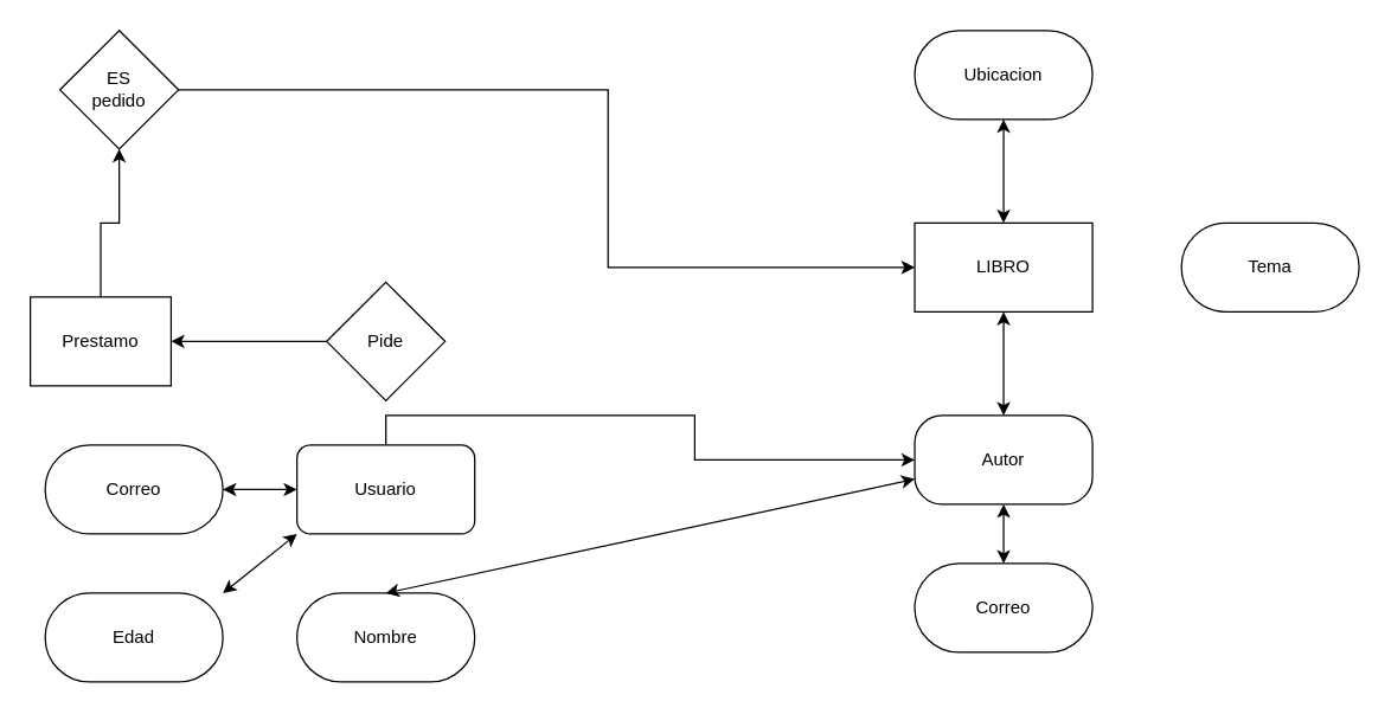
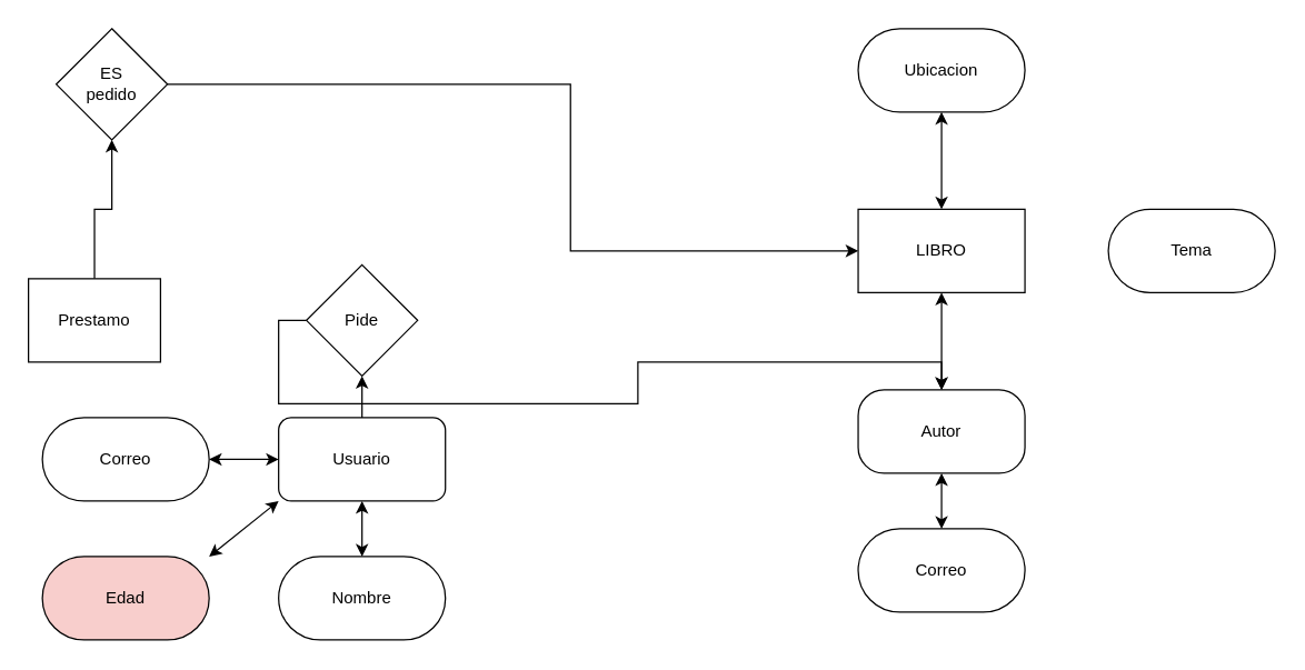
  <mxCell id="0" />
  <mxCell id="1" parent="0" />
  <mxCell id="2" value="LIBRO" style="rounded=1;whiteSpace=wrap;html=1;arcSize=0;" vertex="1" parent="1"><mxGeometry x="617" y="150" width="120" height="60" as="geometry" /></mxCell>
  <mxCell id="3" value="Ubicacion" style="rounded=1;whiteSpace=wrap;html=1;arcSize=50;" vertex="1" parent="1"><mxGeometry x="617" width="120" height="60" as="geometry" y="20" /></mxCell>
  <mxCell id="4" value="Autor" style="rounded=1;whiteSpace=wrap;html=1;arcSize=31;" vertex="1" parent="1"><mxGeometry x="617" y="280" width="120" height="60" as="geometry" /></mxCell>
  <mxCell id="5" value="Tema" style="rounded=1;whiteSpace=wrap;html=1;arcSize=50;" vertex="1" parent="1"><mxGeometry x="797" y="150" width="120" height="60" as="geometry" /></mxCell>
  <mxCell id="6" value="" style="endArrow=classic;startArrow=classic;html=1;rounded=0;exitX=0.5;exitY=0;exitDx=0;exitDy=0;entryX=0.5;entryY=1;entryDx=0;entryDy=0;" edge="1" parent="1" source="4" target="2"><mxGeometry width="50" height="50" relative="1" as="geometry"><mxPoint x="727" y="210" as="sourcePoint" /><mxPoint x="777" y="160" as="targetPoint" /><Array as="points" /></mxGeometry></mxCell>
  <mxCell id="7" value="" style="endArrow=classic;startArrow=classic;html=1;rounded=0;entryX=0.5;entryY=1;entryDx=0;entryDy=0;exitX=0.5;exitY=0;exitDx=0;exitDy=0;" edge="1" parent="1" source="2" target="3"><mxGeometry width="50" height="50" relative="1" as="geometry"><mxPoint x="727" y="210" as="sourcePoint" /><mxPoint x="777" y="160" as="targetPoint" /></mxGeometry></mxCell>
  <mxCell id="8" value="Correo" style="rounded=1;whiteSpace=wrap;html=1;arcSize=50;" vertex="1" parent="1"><mxGeometry x="617" y="380" width="120" height="60" as="geometry" /></mxCell>
  <mxCell id="9" value="" style="endArrow=classic;startArrow=classic;html=1;rounded=0;exitX=0.5;exitY=0;exitDx=0;exitDy=0;entryX=0.5;entryY=1;entryDx=0;entryDy=0;" edge="1" parent="1" source="8" target="4"><mxGeometry width="50" height="50" relative="1" as="geometry"><mxPoint x="727" y="200" as="sourcePoint" /><mxPoint x="777" y="150" as="targetPoint" /></mxGeometry></mxCell>
- <mxCell id="10" style="edgeStyle=orthogonalEdgeStyle;rounded=0;orthogonalLoop=1;jettySize=auto;html=1;exitX=0.5;exitY=0;exitDx=0;exitDy=0;" edge="1" parent="1" source="11" target="4"><mxGeometry relative="1" as="geometry" /></mxCell>
+ <mxCell id="10" style="edgeStyle=orthogonalEdgeStyle;rounded=0;orthogonalLoop=1;jettySize=auto;html=1;exitX=0.5;exitY=0;exitDx=0;exitDy=0;entryX=0.5;entryY=1;entryDx=0;entryDy=0;" edge="1" parent="1" source="11" target="20"><mxGeometry relative="1" as="geometry" /></mxCell>
  <mxCell id="11" value="Usuario" style="rounded=1;whiteSpace=wrap;html=1;" vertex="1" parent="1"><mxGeometry x="200" y="300" width="120" height="60" as="geometry" /></mxCell>
  <mxCell id="12" value="Nombre" style="rounded=1;whiteSpace=wrap;html=1;arcSize=50;" vertex="1" parent="1"><mxGeometry x="200" y="400" width="120" height="60" as="geometry" /></mxCell>
  <mxCell id="13" value="Correo" style="rounded=1;whiteSpace=wrap;html=1;arcSize=50;" vertex="1" parent="1"><mxGeometry x="30" y="300" width="120" height="60" as="geometry" /></mxCell>
- <mxCell id="14" value="Edad" style="rounded=1;whiteSpace=wrap;html=1;arcSize=50;" vertex="1" parent="1"><mxGeometry x="30" y="400" width="120" height="60" as="geometry" /></mxCell>
+ <mxCell id="14" value="Edad" style="rounded=1;whiteSpace=wrap;html=1;arcSize=50;fillColor=#f8cecc;" vertex="1" parent="1"><mxGeometry x="30" y="400" width="120" height="60" as="geometry" /></mxCell>
  <mxCell id="15" value="" style="endArrow=classic;startArrow=classic;html=1;rounded=0;entryX=0;entryY=1;entryDx=0;entryDy=0;exitX=1;exitY=0;exitDx=0;exitDy=0;" edge="1" parent="1" source="14" target="11"><mxGeometry width="50" height="50" relative="1" as="geometry"><mxPoint x="550" y="450" as="sourcePoint" /><mxPoint x="600" y="400" as="targetPoint" /></mxGeometry></mxCell>
- <mxCell id="16" value="" style="endArrow=classic;startArrow=classic;html=1;rounded=0;exitX=0.5;exitY=0;exitDx=0;exitDy=0;" edge="1" parent="1" source="12" target="4"><mxGeometry width="50" height="50" relative="1" as="geometry"><mxPoint x="550" y="450" as="sourcePoint" /><mxPoint x="600" y="400" as="targetPoint" /></mxGeometry></mxCell>
+ <mxCell id="16" value="" style="endArrow=classic;startArrow=classic;html=1;rounded=0;exitX=0.5;exitY=0;exitDx=0;exitDy=0;entryX=0.5;entryY=1;entryDx=0;entryDy=0;" edge="1" parent="1" source="12" target="11"><mxGeometry width="50" height="50" relative="1" as="geometry"><mxPoint x="550" y="450" as="sourcePoint" /><mxPoint x="600" y="400" as="targetPoint" /></mxGeometry></mxCell>
  <mxCell id="17" value="" style="endArrow=classic;startArrow=classic;html=1;rounded=0;exitX=1;exitY=0.5;exitDx=0;exitDy=0;" edge="1" parent="1" source="13" target="11"><mxGeometry width="50" height="50" relative="1" as="geometry"><mxPoint x="550" y="450" as="sourcePoint" /><mxPoint x="600" y="400" as="targetPoint" /></mxGeometry></mxCell>
  <mxCell id="18" value="ES&lt;br&gt;pedido" style="rhombus;whiteSpace=wrap;html=1;" vertex="1" parent="1"><mxGeometry x="40" width="80" height="80" as="geometry" y="20" /></mxCell>
- <mxCell id="19" style="edgeStyle=orthogonalEdgeStyle;rounded=0;orthogonalLoop=1;jettySize=auto;html=1;exitX=0;exitY=0.5;exitDx=0;exitDy=0;entryX=1;entryY=0.5;entryDx=0;entryDy=0;" edge="1" parent="1" source="20" target="22"><mxGeometry relative="1" as="geometry" /></mxCell>
+ <mxCell id="19" style="edgeStyle=orthogonalEdgeStyle;rounded=0;orthogonalLoop=1;jettySize=auto;html=1;exitX=0;exitY=0.5;exitDx=0;exitDy=0;" edge="1" parent="1" source="20" target="4"><mxGeometry relative="1" as="geometry" /></mxCell>
  <mxCell id="20" value="Pide" style="rhombus;whiteSpace=wrap;html=1;" vertex="1" parent="1"><mxGeometry x="220" y="190" width="80" height="80" as="geometry" /></mxCell>
  <mxCell id="21" style="edgeStyle=orthogonalEdgeStyle;rounded=0;orthogonalLoop=1;jettySize=auto;html=1;exitX=0.5;exitY=0;exitDx=0;exitDy=0;entryX=0.5;entryY=1;entryDx=0;entryDy=0;" edge="1" parent="1" source="22" target="18"><mxGeometry relative="1" as="geometry" /></mxCell>
  <mxCell id="22" value="Prestamo" style="rounded=0;whiteSpace=wrap;html=1;" vertex="1" parent="1"><mxGeometry x="20" y="200" width="95" height="60" as="geometry" /></mxCell>
  <mxCell id="23" value="" style="endArrow=classic;html=1;rounded=0;exitX=1;exitY=0.5;exitDx=0;exitDy=0;entryX=0;entryY=0.5;entryDx=0;entryDy=0;" edge="1" parent="1" source="18" target="2"><mxGeometry width="50" height="50" relative="1" as="geometry"><mxPoint x="550" y="210" as="sourcePoint" /><mxPoint x="600" y="160" as="targetPoint" /><Array as="points"><mxPoint x="410" y="60" /><mxPoint x="410" y="180" /></Array></mxGeometry></mxCell>
